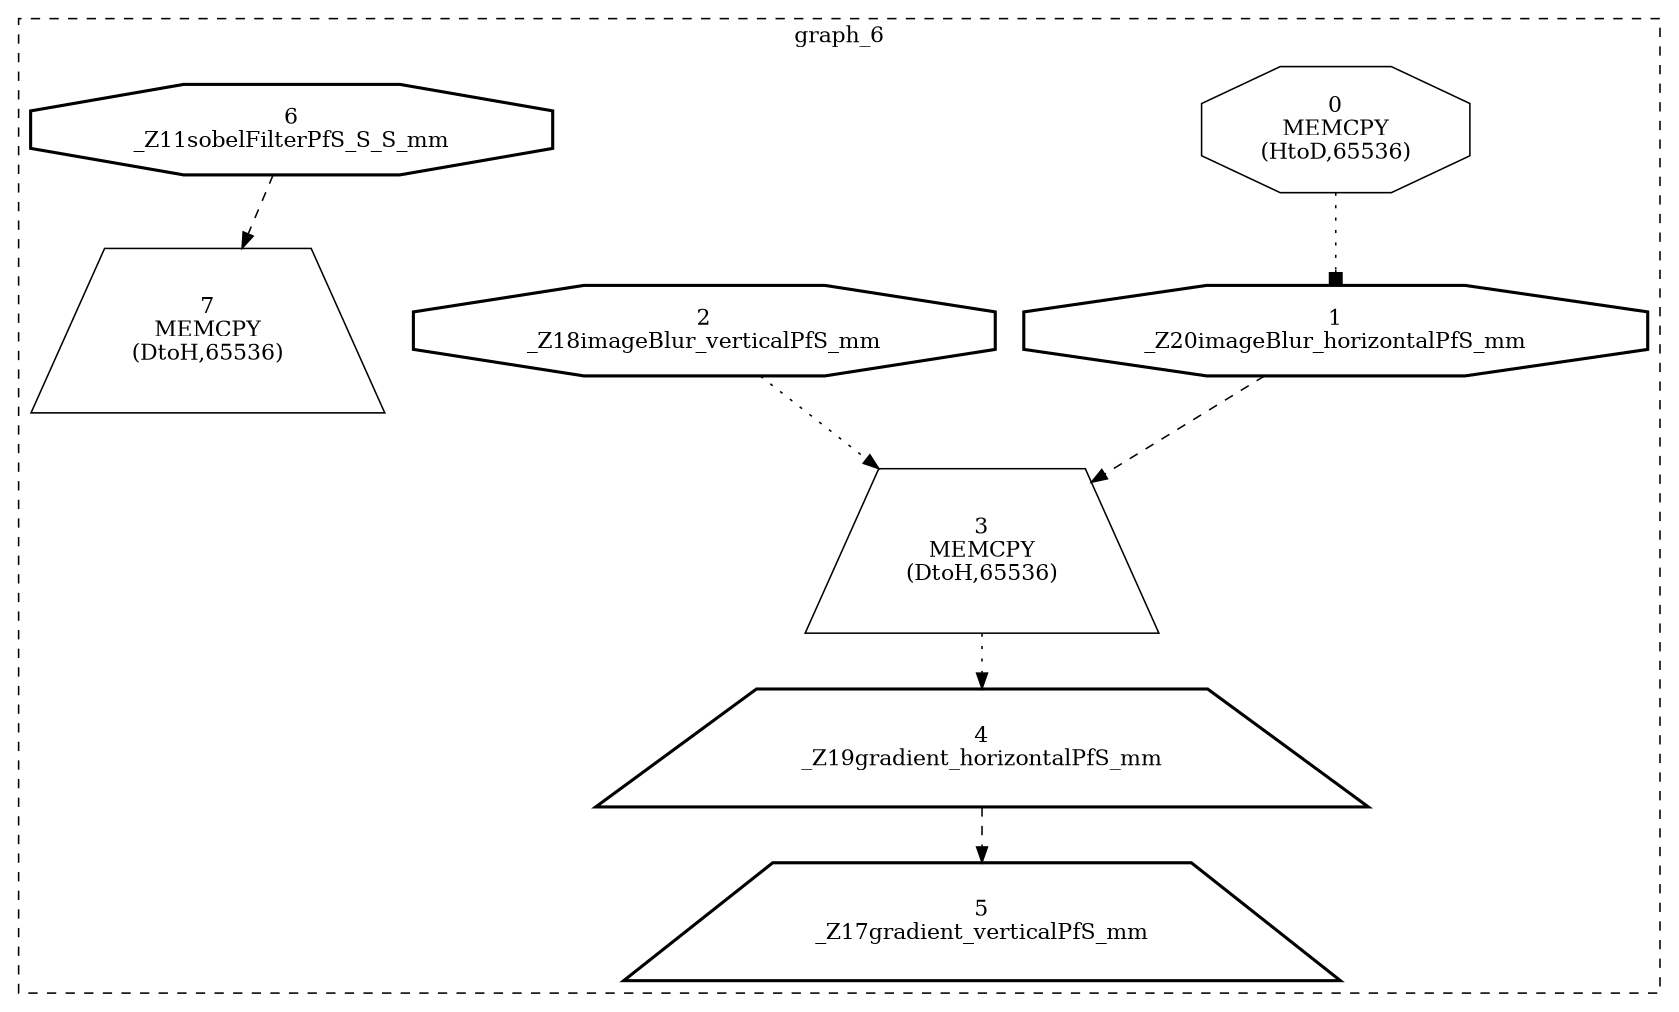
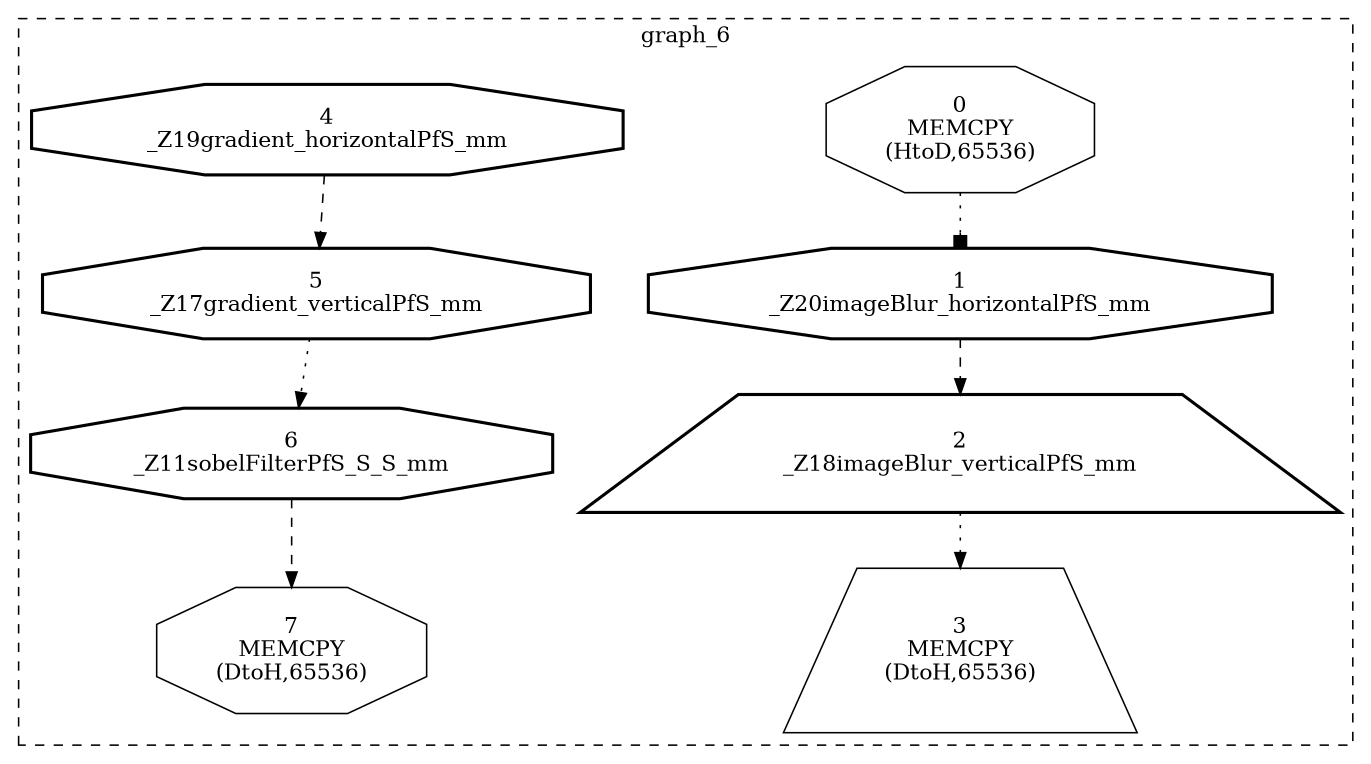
  digraph {
    node [shape=octagon style=bold]
    edge [arrowhead=normal style=dotted]
    n1 [label="0\nMEMCPY\n(HtoD,65536)\n" style=solid]
    n2 [label="1\n_Z20imageBlur_horizontalPfS_mm\n"]
-   n3 [label="2\n_Z18imageBlur_verticalPfS_mm\n"]
+   n3 [label="2\n_Z18imageBlur_verticalPfS_mm\n" shape=trapezium]
    n4 [label="3\nMEMCPY\n(DtoH,65536)\n" shape=trapezium style=solid]
-   n5 [label="4\n_Z19gradient_horizontalPfS_mm\n" shape=trapezium]
-   n6 [label="5\n_Z17gradient_verticalPfS_mm\n" shape=trapezium]
+   n5 [label="4\n_Z19gradient_horizontalPfS_mm\n"]
+   n6 [label="5\n_Z17gradient_verticalPfS_mm\n"]
    n7 [label="6\n_Z11sobelFilterPfS_S_S_mm\n"]
-   n8 [label="7\nMEMCPY\n(DtoH,65536)\n" shape=trapezium style=solid]
+   n8 [label="7\nMEMCPY\n(DtoH,65536)\n" style=solid]
    subgraph cluster_1 {
      label=graph_6
      style=dashed
      n1
      n2
      n3
      n4
      n5
      n6
      n7
      n8
    }
    n1 -> n2 [arrowhead=box]
-   n2 -> n4 [style=dashed]
+   n2 -> n3 [style=dashed]
    n3 -> n4
-   n4 -> n5
    n5 -> n6 [style=dashed]
+   n6 -> n7
    n7 -> n8 [style=dashed]
  }
